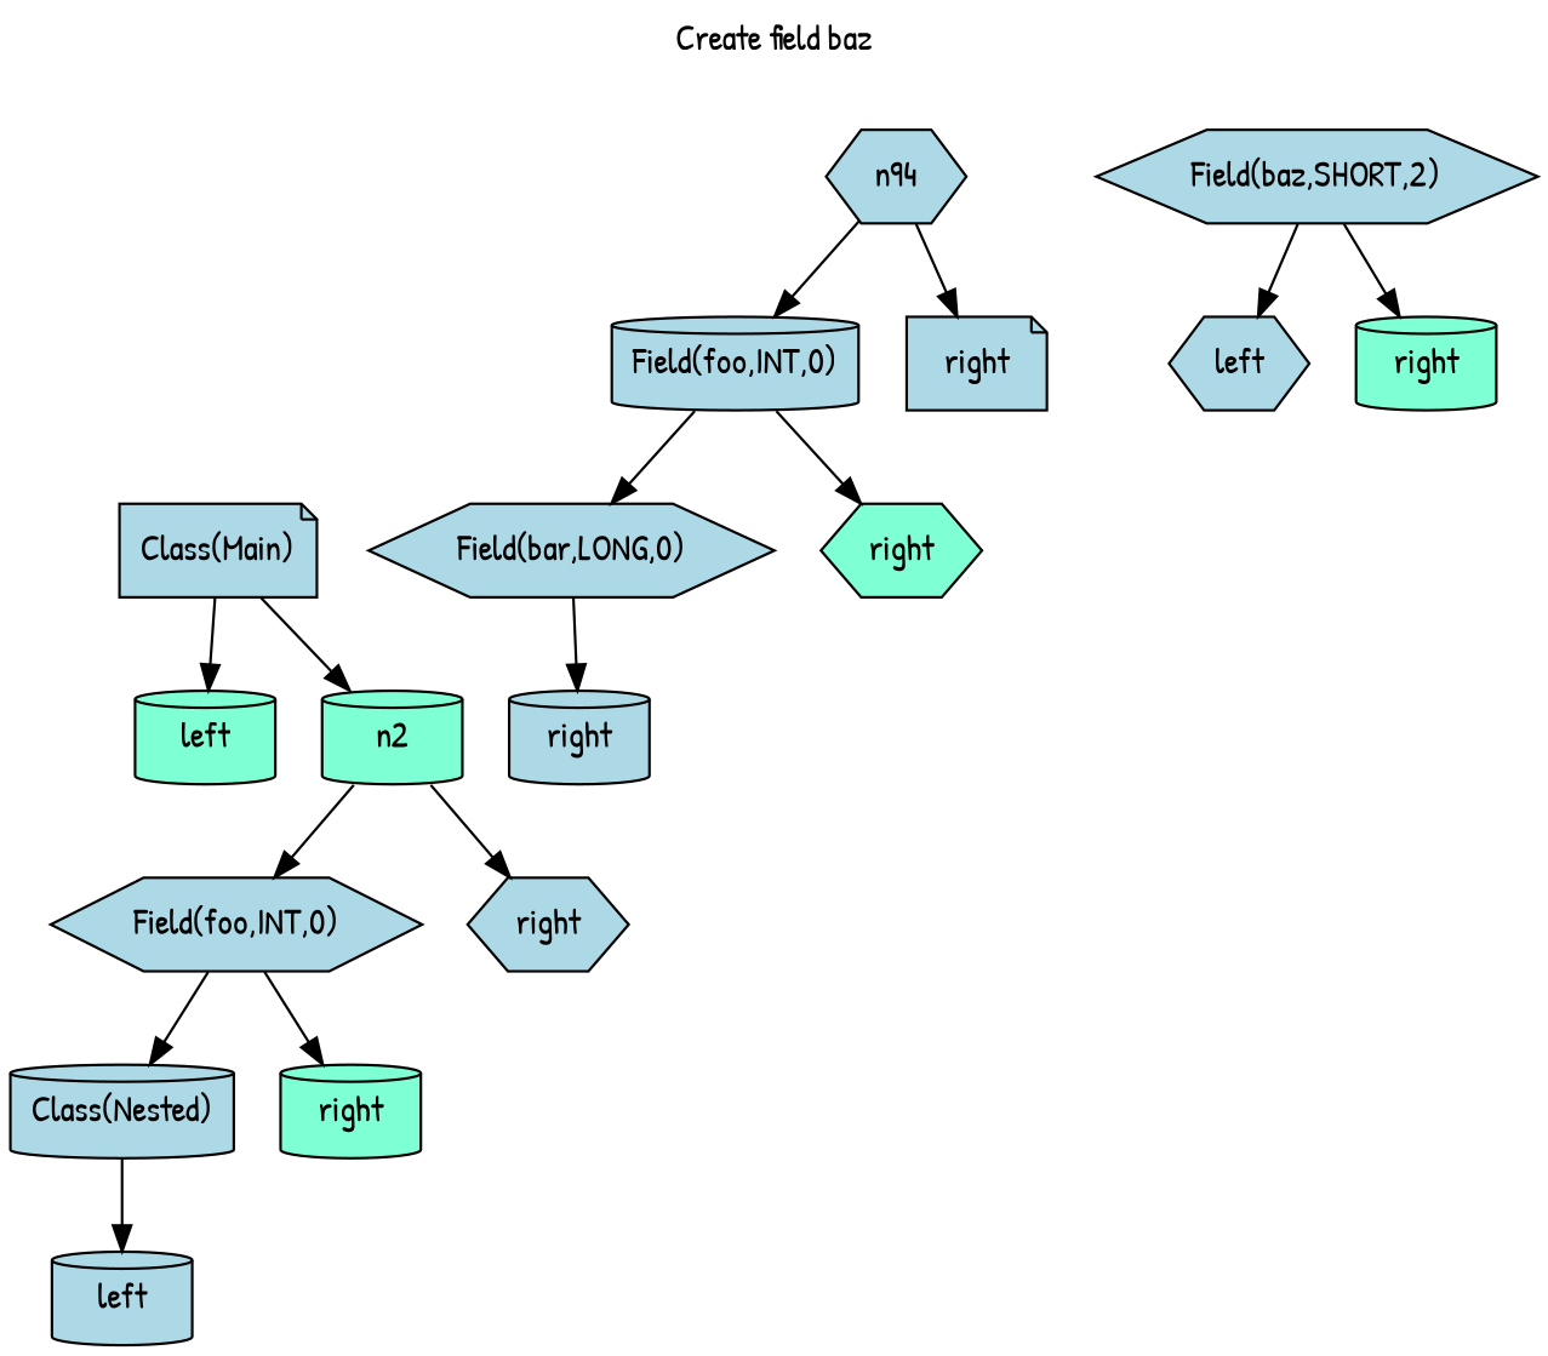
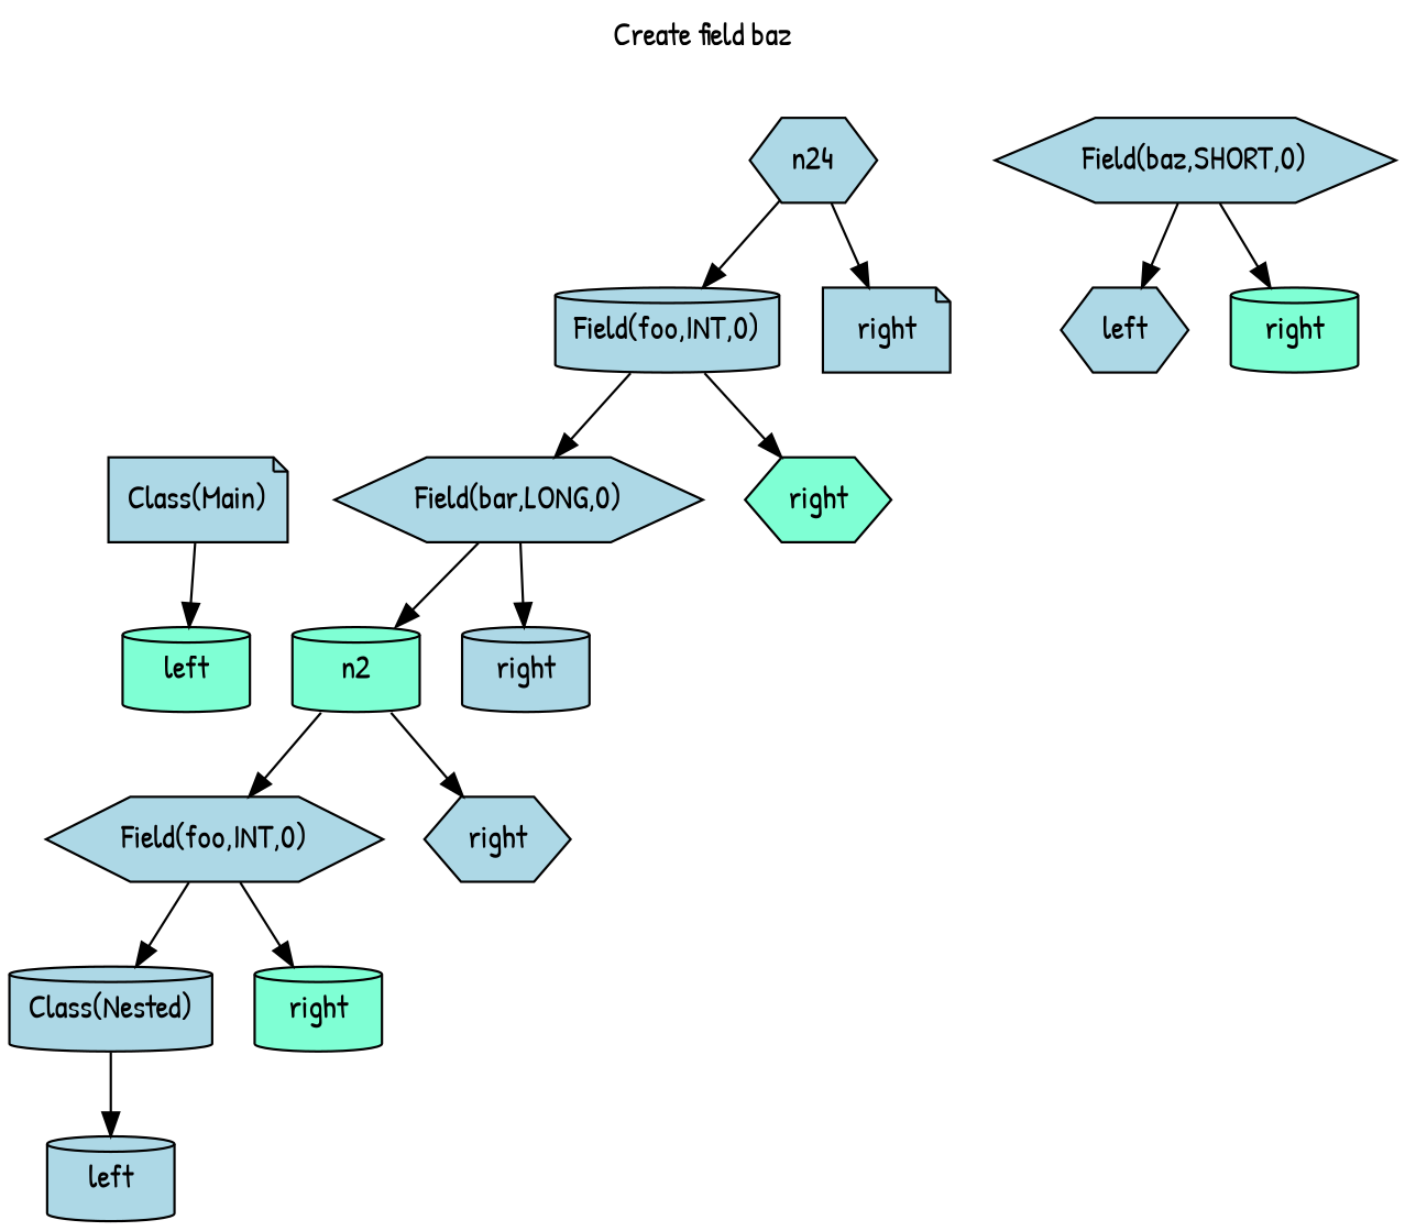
  digraph {
    fontname="Patrick Hand"
    label="Create field baz"
    labelloc=t
    node [fillcolor=lightblue fontname="Patrick Hand" shape=cylinder style=filled]
    edge [fontname="Patrick Hand"]
    n0 [label="Class(Main)" shape=note]
    n1 [fillcolor=aquamarine label=left]
    n2 [fillcolor=aquamarine]
    n5 [label="Field(foo,INT,0)" shape=hexagon]
    n6 [label=right shape=hexagon]
    n11 [label="Class(Nested)"]
    n12 [fillcolor=aquamarine label=right]
    n23 [label=left]
-   n24 [shape=hexagon label=n94]
+   n24 [shape=hexagon]
    n49 [label="Field(foo,INT,0)"]
    n50 [label=right shape=note]
    n99 [label="Field(bar,LONG,0)" shape=hexagon]
    n100 [fillcolor=aquamarine label=right shape=hexagon]
    n200 [label=right]
-   n199 [label="Field(baz,SHORT,2)" shape=hexagon]
+   n199 [label="Field(baz,SHORT,0)" shape=hexagon]
    n399 [label=left shape=hexagon]
    n400 [fillcolor=aquamarine label=right]
    n0 -> n1
-   n0 -> n2
+   n99 -> n2
    n2 -> n5
    n2 -> n6
    n5 -> n11
    n5 -> n12
    n11 -> n23
    n24 -> n49
    n24 -> n50
    n49 -> n99
    n49 -> n100
    n99 -> n200
    n199 -> n399
    n199 -> n400
  }
